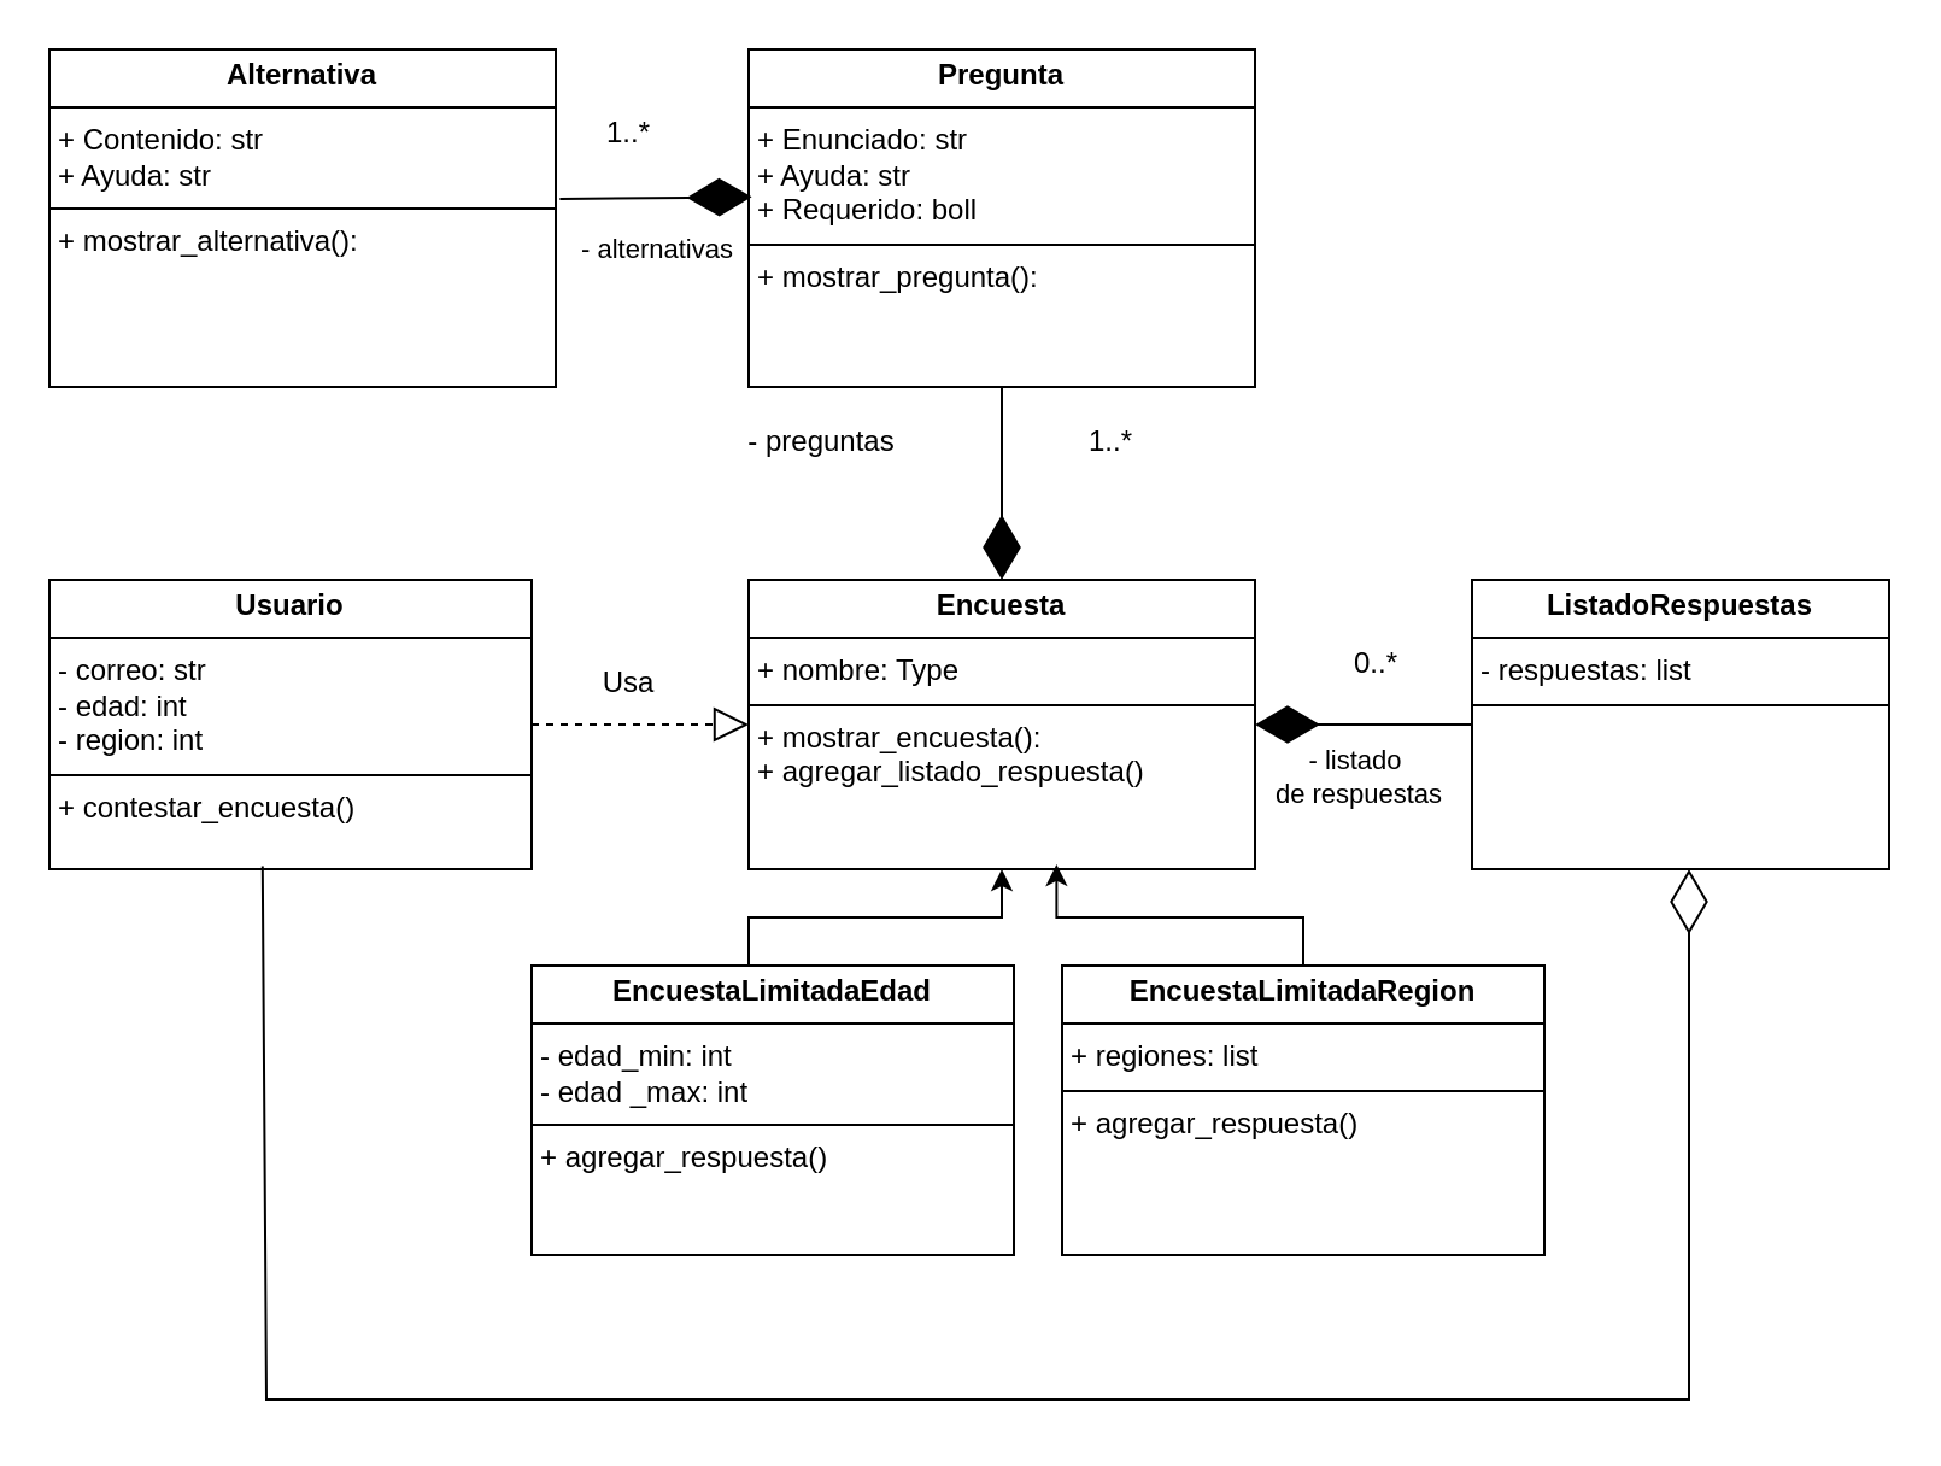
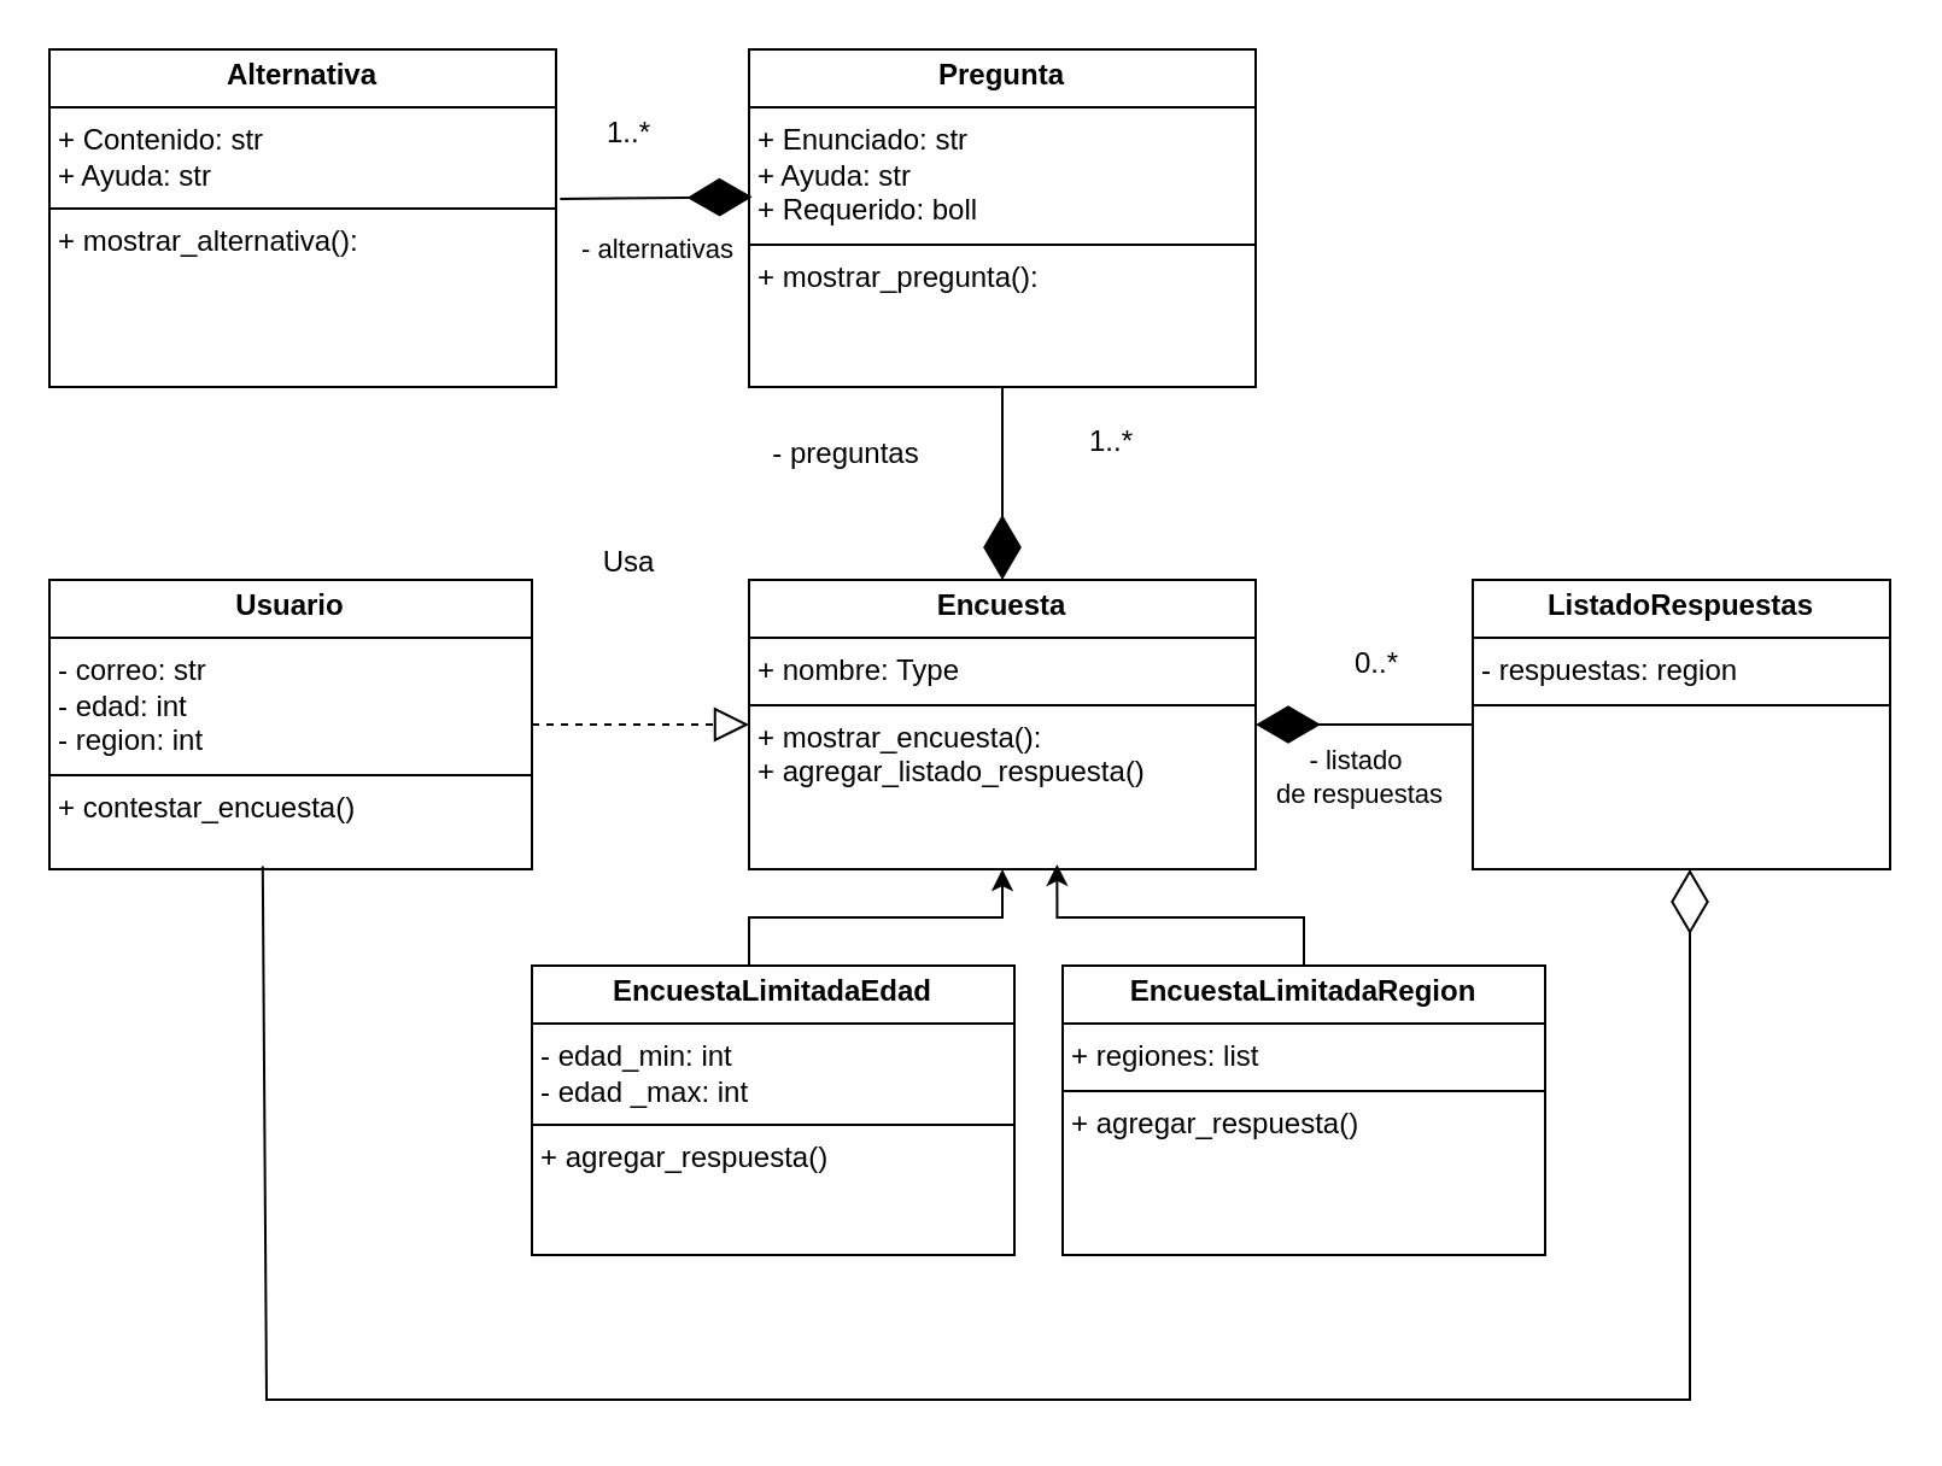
  <mxCell id="0" />
  <mxCell id="1" parent="0" />
  <mxCell id="2" value="&lt;p style=&quot;margin:0px;margin-top:4px;text-align:center;&quot;&gt;&lt;b&gt;Alternativa&lt;/b&gt;&lt;/p&gt;&lt;hr size=&quot;1&quot; style=&quot;border-style:solid;&quot;&gt;&lt;p style=&quot;margin:0px;margin-left:4px;&quot;&gt;+ Contenido: str&lt;/p&gt;&lt;p style=&quot;margin:0px;margin-left:4px;&quot;&gt;+ Ayuda: str&lt;/p&gt;&lt;hr size=&quot;1&quot; style=&quot;border-style:solid;&quot;&gt;&lt;p style=&quot;margin:0px;margin-left:4px;&quot;&gt;+ mostrar_alternativa():&lt;/p&gt;" style="verticalAlign=top;align=left;overflow=fill;html=1;whiteSpace=wrap;" vertex="1" parent="1"><mxGeometry x="20" y="20" width="210" height="140" as="geometry" /></mxCell>
  <mxCell id="3" value="&lt;p style=&quot;margin:0px;margin-top:4px;text-align:center;&quot;&gt;&lt;b&gt;Pregunta&lt;/b&gt;&lt;/p&gt;&lt;hr size=&quot;1&quot; style=&quot;border-style:solid;&quot;&gt;&lt;p style=&quot;margin:0px;margin-left:4px;&quot;&gt;+ Enunciado: str&lt;/p&gt;&lt;p style=&quot;margin:0px;margin-left:4px;&quot;&gt;+ Ayuda: str&lt;/p&gt;&lt;p style=&quot;margin:0px;margin-left:4px;&quot;&gt;+ Requerido: boll&lt;/p&gt;&lt;hr size=&quot;1&quot; style=&quot;border-style:solid;&quot;&gt;&lt;p style=&quot;margin:0px;margin-left:4px;&quot;&gt;+ mostrar_pregunta():&lt;/p&gt;" style="verticalAlign=top;align=left;overflow=fill;html=1;whiteSpace=wrap;" vertex="1" parent="1"><mxGeometry x="310" y="20" width="210" height="140" as="geometry" /></mxCell>
  <mxCell id="4" value="" style="endArrow=diamondThin;endFill=1;endSize=24;html=1;rounded=0;entryX=0.006;entryY=0.437;entryDx=0;entryDy=0;entryPerimeter=0;exitX=1.008;exitY=0.443;exitDx=0;exitDy=0;exitPerimeter=0;" edge="1" parent="1" source="2" target="3"><mxGeometry width="160" relative="1" as="geometry"><mxPoint x="230" y="81" as="sourcePoint" /><mxPoint x="340" y="80" as="targetPoint" /></mxGeometry></mxCell>
  <mxCell id="5" value="- alternativas" style="edgeLabel;html=1;align=center;verticalAlign=middle;resizable=0;points=[];" vertex="1" connectable="0" parent="4"><mxGeometry x="-0.253" relative="1" as="geometry"><mxPoint x="10" y="21" as="offset" /></mxGeometry></mxCell>
  <mxCell id="6" value="1..*" style="text;html=1;align=center;verticalAlign=middle;resizable=0;points=[];autosize=1;strokeColor=none;fillColor=none;" vertex="1" parent="1"><mxGeometry x="240" y="40" width="40" height="30" as="geometry" /></mxCell>
  <mxCell id="7" value="&lt;p style=&quot;margin:0px;margin-top:4px;text-align:center;&quot;&gt;&lt;b&gt;Encuesta&lt;/b&gt;&lt;/p&gt;&lt;hr size=&quot;1&quot; style=&quot;border-style:solid;&quot;&gt;&lt;p style=&quot;margin:0px;margin-left:4px;&quot;&gt;+ nombre: Type&lt;/p&gt;&lt;hr size=&quot;1&quot; style=&quot;border-style:solid;&quot;&gt;&lt;p style=&quot;margin:0px;margin-left:4px;&quot;&gt;+ mostrar_encuesta():&lt;br&gt;&lt;/p&gt;&lt;p style=&quot;margin:0px;margin-left:4px;&quot;&gt;+ agregar_listado_respuesta()&lt;/p&gt;" style="verticalAlign=top;align=left;overflow=fill;html=1;whiteSpace=wrap;" vertex="1" parent="1"><mxGeometry x="310" y="240" width="210" height="120" as="geometry" /></mxCell>
  <mxCell id="8" value="" style="endArrow=diamondThin;endFill=1;endSize=24;html=1;rounded=0;entryX=0.5;entryY=0;entryDx=0;entryDy=0;exitX=0.5;exitY=1;exitDx=0;exitDy=0;" edge="1" parent="1" source="3" target="7"><mxGeometry width="160" relative="1" as="geometry"><mxPoint x="438" y="160" as="sourcePoint" /><mxPoint x="437.6" y="240" as="targetPoint" /><Array as="points" /></mxGeometry></mxCell>
- <mxCell id="9" value="- preguntas" style="text;html=1;align=center;verticalAlign=middle;resizable=0;points=[];autosize=1;strokeColor=none;fillColor=none;" vertex="1" parent="1"><mxGeometry x="300" y="168" width="80" height="30" as="geometry" /></mxCell>
+ <mxCell id="9" value="- preguntas" style="text;html=1;align=center;verticalAlign=middle;resizable=0;points=[];autosize=1;strokeColor=none;fillColor=none;" vertex="1" parent="1"><mxGeometry x="310" y="173" width="80" height="30" as="geometry" /></mxCell>
  <mxCell id="10" value="1..*" style="text;html=1;align=center;verticalAlign=middle;resizable=0;points=[];autosize=1;strokeColor=none;fillColor=none;" vertex="1" parent="1"><mxGeometry x="440" y="168" width="40" height="30" as="geometry" /></mxCell>
  <mxCell id="11" value="" style="edgeStyle=orthogonalEdgeStyle;rounded=0;orthogonalLoop=1;jettySize=auto;html=1;entryX=0.5;entryY=1;entryDx=0;entryDy=0;exitX=0.45;exitY=0;exitDx=0;exitDy=0;exitPerimeter=0;" edge="1" parent="1" source="12" target="7"><mxGeometry relative="1" as="geometry"><mxPoint x="428" y="362" as="targetPoint" /></mxGeometry></mxCell>
  <mxCell id="12" value="&lt;p style=&quot;margin:0px;margin-top:4px;text-align:center;&quot;&gt;&lt;b&gt;EncuestaLimitadaEdad&lt;/b&gt;&lt;/p&gt;&lt;hr size=&quot;1&quot; style=&quot;border-style:solid;&quot;&gt;&lt;p style=&quot;margin:0px;margin-left:4px;&quot;&gt;- edad_min: int&lt;/p&gt;&lt;p style=&quot;margin:0px;margin-left:4px;&quot;&gt;- edad _max: int&lt;/p&gt;&lt;hr size=&quot;1&quot; style=&quot;border-style:solid;&quot;&gt;&lt;p style=&quot;margin:0px;margin-left:4px;&quot;&gt;&lt;span style=&quot;background-color: initial;&quot;&gt;+ agregar_respuesta()&lt;/span&gt;&lt;br&gt;&lt;/p&gt;" style="verticalAlign=top;align=left;overflow=fill;html=1;whiteSpace=wrap;" vertex="1" parent="1"><mxGeometry x="220" y="400" width="200" height="120" as="geometry" /></mxCell>
  <mxCell id="13" value="&lt;p style=&quot;margin:0px;margin-top:4px;text-align:center;&quot;&gt;&lt;b&gt;EncuestaLimitadaRegion&lt;/b&gt;&lt;/p&gt;&lt;hr size=&quot;1&quot; style=&quot;border-style:solid;&quot;&gt;&lt;p style=&quot;margin:0px;margin-left:4px;&quot;&gt;+ regiones: list&lt;/p&gt;&lt;hr size=&quot;1&quot; style=&quot;border-style:solid;&quot;&gt;&lt;p style=&quot;margin:0px;margin-left:4px;&quot;&gt;&lt;span style=&quot;background-color: initial;&quot;&gt;+ agregar_respuesta()&lt;/span&gt;&lt;br&gt;&lt;/p&gt;" style="verticalAlign=top;align=left;overflow=fill;html=1;whiteSpace=wrap;" vertex="1" parent="1"><mxGeometry x="440" y="400" width="200" height="120" as="geometry" /></mxCell>
  <mxCell id="14" value="&lt;p style=&quot;margin:0px;margin-top:4px;text-align:center;&quot;&gt;&lt;b&gt;Usuario&lt;/b&gt;&lt;/p&gt;&lt;hr size=&quot;1&quot; style=&quot;border-style:solid;&quot;&gt;&lt;p style=&quot;margin:0px;margin-left:4px;&quot;&gt;- correo: str&lt;/p&gt;&lt;p style=&quot;margin:0px;margin-left:4px;&quot;&gt;- edad: int&lt;/p&gt;&lt;p style=&quot;margin:0px;margin-left:4px;&quot;&gt;- region: int&lt;/p&gt;&lt;hr size=&quot;1&quot; style=&quot;border-style:solid;&quot;&gt;&lt;p style=&quot;margin:0px;margin-left:4px;&quot;&gt;+ contestar_encuesta&lt;span style=&quot;background-color: initial;&quot;&gt;()&lt;/span&gt;&lt;/p&gt;" style="verticalAlign=top;align=left;overflow=fill;html=1;whiteSpace=wrap;" vertex="1" parent="1"><mxGeometry x="20" y="240" width="200" height="120" as="geometry" /></mxCell>
- <mxCell id="15" value="&lt;p style=&quot;margin:0px;margin-top:4px;text-align:center;&quot;&gt;&lt;b&gt;ListadoRespuestas&lt;/b&gt;&lt;/p&gt;&lt;hr size=&quot;1&quot; style=&quot;border-style:solid;&quot;&gt;&lt;p style=&quot;margin:0px;margin-left:4px;&quot;&gt;- respuestas: list&lt;/p&gt;&lt;hr size=&quot;1&quot; style=&quot;border-style:solid;&quot;&gt;&lt;p style=&quot;margin:0px;margin-left:4px;&quot;&gt;&lt;br&gt;&lt;/p&gt;" style="verticalAlign=top;align=left;overflow=fill;html=1;whiteSpace=wrap;" vertex="1" parent="1"><mxGeometry x="610" y="240" width="173" height="120" as="geometry" /></mxCell>
+ <mxCell id="15" value="&lt;p style=&quot;margin:0px;margin-top:4px;text-align:center;&quot;&gt;&lt;b&gt;ListadoRespuestas&lt;/b&gt;&lt;/p&gt;&lt;hr size=&quot;1&quot; style=&quot;border-style:solid;&quot;&gt;&lt;p style=&quot;margin:0px;margin-left:4px;&quot;&gt;- respuestas: region&lt;/p&gt;&lt;hr size=&quot;1&quot; style=&quot;border-style:solid;&quot;&gt;&lt;p style=&quot;margin:0px;margin-left:4px;&quot;&gt;&lt;br&gt;&lt;/p&gt;" style="verticalAlign=top;align=left;overflow=fill;html=1;whiteSpace=wrap;" vertex="1" parent="1"><mxGeometry x="610" y="240" width="173" height="120" as="geometry" /></mxCell>
  <mxCell id="16" value="" style="edgeStyle=orthogonalEdgeStyle;rounded=0;orthogonalLoop=1;jettySize=auto;html=1;entryX=0.608;entryY=0.983;entryDx=0;entryDy=0;exitX=0.5;exitY=0;exitDx=0;exitDy=0;entryPerimeter=0;" edge="1" parent="1" source="13" target="7"><mxGeometry relative="1" as="geometry"><mxPoint x="350" y="410" as="sourcePoint" /><mxPoint x="460" y="370" as="targetPoint" /></mxGeometry></mxCell>
  <mxCell id="17" value="" style="endArrow=diamondThin;endFill=1;endSize=24;html=1;rounded=0;entryX=1;entryY=0.5;entryDx=0;entryDy=0;exitX=0;exitY=0.5;exitDx=0;exitDy=0;" edge="1" parent="1" source="15" target="7"><mxGeometry width="160" relative="1" as="geometry"><mxPoint x="570" y="320" as="sourcePoint" /><mxPoint x="701" y="321" as="targetPoint" /></mxGeometry></mxCell>
  <mxCell id="18" value="- listado&amp;nbsp;&lt;div&gt;de respuestas&lt;/div&gt;" style="edgeLabel;html=1;align=center;verticalAlign=middle;resizable=0;points=[];" vertex="1" connectable="0" parent="17"><mxGeometry x="-0.253" relative="1" as="geometry"><mxPoint x="-14" y="21" as="offset" /></mxGeometry></mxCell>
  <mxCell id="19" value="" style="endArrow=block;dashed=1;endFill=0;endSize=12;html=1;rounded=0;entryX=0;entryY=0.5;entryDx=0;entryDy=0;exitX=1;exitY=0.5;exitDx=0;exitDy=0;" edge="1" parent="1" source="14" target="7"><mxGeometry width="160" relative="1" as="geometry"><mxPoint x="220" y="299.5" as="sourcePoint" /><mxPoint x="310" y="300" as="targetPoint" /></mxGeometry></mxCell>
- <mxCell id="20" value="Usa" style="text;html=1;align=center;verticalAlign=middle;resizable=0;points=[];autosize=1;strokeColor=none;fillColor=none;" vertex="1" parent="1"><mxGeometry x="240" y="268" width="40" height="30" as="geometry" /></mxCell>
+ <mxCell id="20" value="Usa" style="text;html=1;align=center;verticalAlign=middle;resizable=0;points=[];autosize=1;strokeColor=none;fillColor=none;" vertex="1" parent="1"><mxGeometry x="240" y="218" width="40" height="30" as="geometry" /></mxCell>
  <mxCell id="21" value="0..*" style="text;html=1;align=center;verticalAlign=middle;resizable=0;points=[];autosize=1;strokeColor=none;fillColor=none;" vertex="1" parent="1"><mxGeometry x="550" y="260" width="40" height="30" as="geometry" /></mxCell>
  <mxCell id="22" value="" style="endArrow=diamondThin;endFill=0;endSize=24;html=1;rounded=0;exitX=0.442;exitY=0.99;exitDx=0;exitDy=0;exitPerimeter=0;" edge="1" parent="1" source="14"><mxGeometry width="160" relative="1" as="geometry"><mxPoint x="125.9" y="362.76" as="sourcePoint" /><mxPoint x="700" y="360" as="targetPoint" /><Array as="points"><mxPoint x="110" y="580" /><mxPoint x="700" y="580" /></Array></mxGeometry></mxCell>
  <mxCell id="23" style="edgeStyle=orthogonalEdgeStyle;rounded=0;orthogonalLoop=1;jettySize=auto;html=1;exitX=0.5;exitY=1;exitDx=0;exitDy=0;" edge="1" parent="1" source="12" target="12"><mxGeometry relative="1" as="geometry" /></mxCell>
